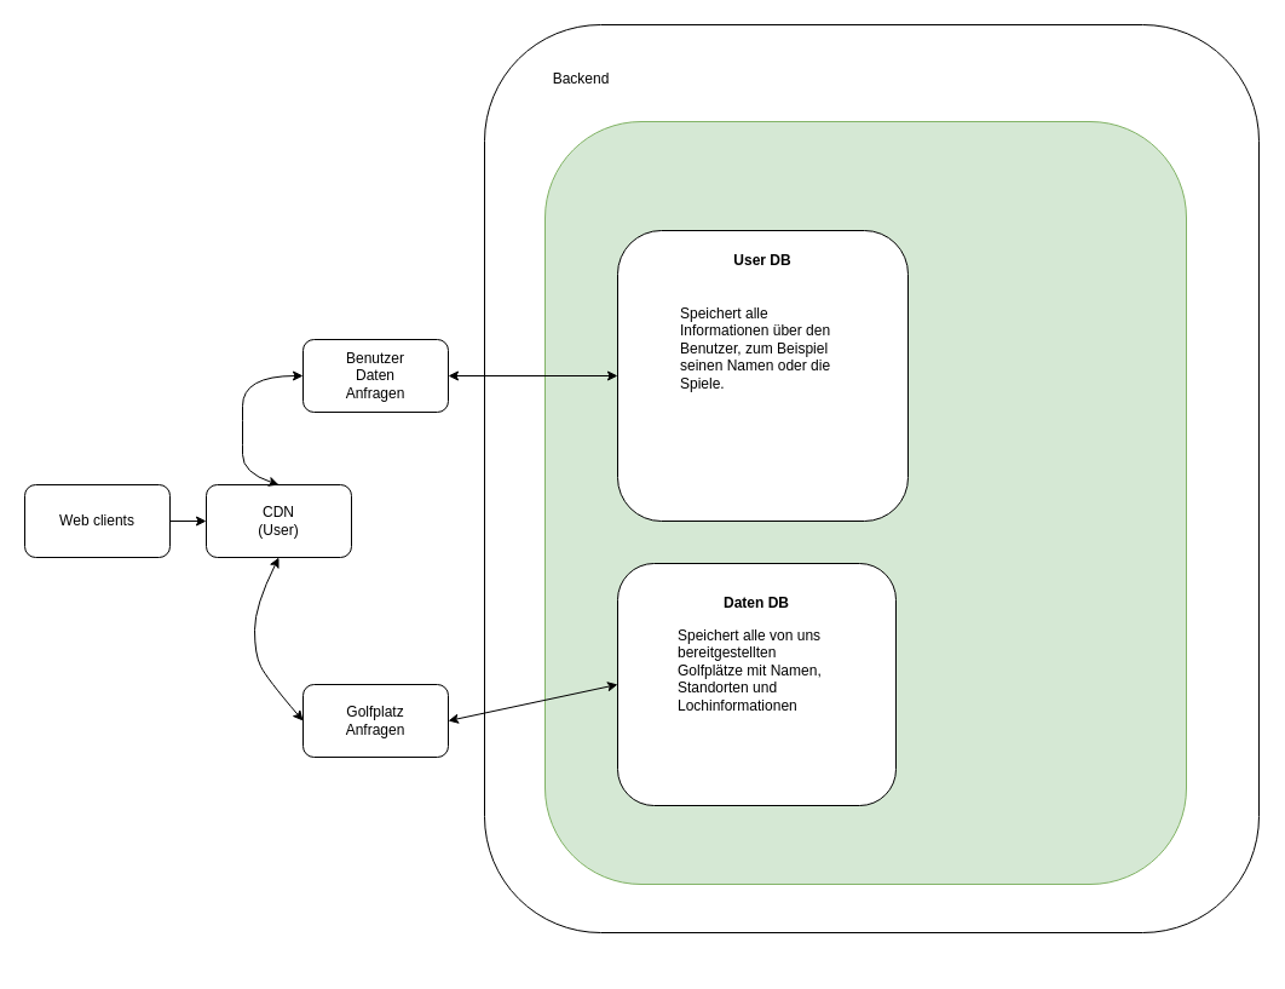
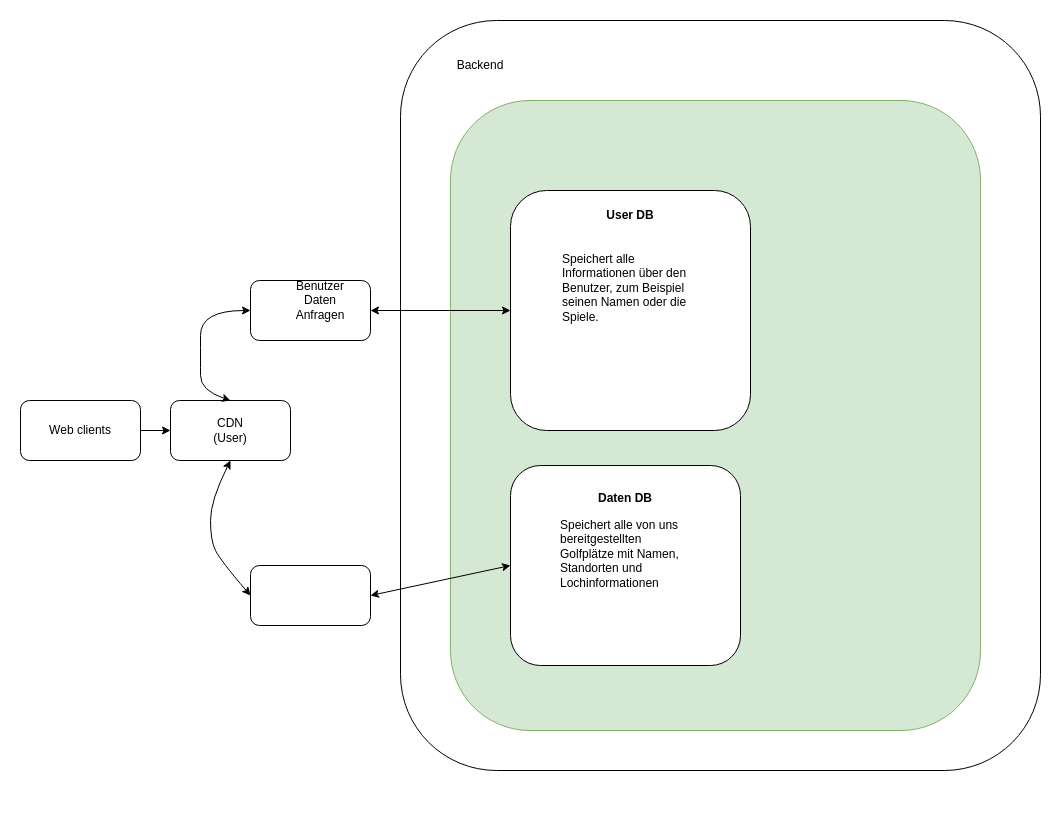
  <mxCell id="0" />
  <mxCell id="1" parent="0" />
  <mxCell id="2" value="" style="group" parent="1" vertex="1" connectable="0"><mxGeometry x="20" y="400" width="120" height="60" as="geometry" /></mxCell>
  <mxCell id="3" value="" style="rounded=1;whiteSpace=wrap;html=1;" parent="2" vertex="1"><mxGeometry width="120" height="60" as="geometry" /></mxCell>
  <mxCell id="4" value="Web clients" style="text;html=1;strokeColor=none;fillColor=none;align=center;verticalAlign=middle;whiteSpace=wrap;rounded=0;" parent="2" vertex="1"><mxGeometry x="25" y="15" width="70" height="30" as="geometry" /></mxCell>
  <mxCell id="5" value="" style="group" parent="1" vertex="1" connectable="0"><mxGeometry x="170" y="400" width="120" height="60" as="geometry" /></mxCell>
  <mxCell id="6" value="" style="rounded=1;whiteSpace=wrap;html=1;" parent="5" vertex="1"><mxGeometry width="120" height="60" as="geometry" /></mxCell>
  <mxCell id="7" value="CDN (User)" style="text;html=1;strokeColor=none;fillColor=none;align=center;verticalAlign=middle;whiteSpace=wrap;rounded=0;" parent="5" vertex="1"><mxGeometry x="30" y="15" width="60" height="30" as="geometry" /></mxCell>
  <mxCell id="8" value="" style="rounded=1;whiteSpace=wrap;html=1;" parent="1" vertex="1"><mxGeometry x="400" y="20" width="640" height="750" as="geometry" /></mxCell>
  <mxCell id="9" value="Backend" style="text;html=1;strokeColor=none;fillColor=none;align=center;verticalAlign=middle;whiteSpace=wrap;rounded=0;" parent="1" vertex="1"><mxGeometry x="450" y="50" width="60" height="30" as="geometry" /></mxCell>
  <mxCell id="10" value="" style="rounded=1;whiteSpace=wrap;html=1;fillColor=#d5e8d4;strokeColor=#82b366;" parent="1" vertex="1"><mxGeometry x="450" y="100" width="530" height="630" as="geometry" /></mxCell>
  <mxCell id="11" value="" style="group;strokeColor=none;" parent="1" vertex="1" connectable="0"><mxGeometry y="190" width="400" height="240" as="geometry" x="510" /></mxCell>
  <mxCell id="12" value="" style="rounded=1;whiteSpace=wrap;html=1;" parent="11" vertex="1"><mxGeometry width="240" height="240" as="geometry" /></mxCell>
  <mxCell id="13" value="User DB" style="text;html=1;strokeColor=none;fillColor=none;align=center;verticalAlign=middle;whiteSpace=wrap;rounded=0;fontStyle=1" parent="11" vertex="1"><mxGeometry x="90" y="10" width="60" height="30" as="geometry" /></mxCell>
  <mxCell id="14" value="Speichert alle Informationen über den Benutzer, zum Beispiel seinen Namen oder die Spiele." style="text;html=1;strokeColor=none;fillColor=none;align=left;verticalAlign=top;whiteSpace=wrap;rounded=0;" parent="11" vertex="1"><mxGeometry x="50" y="55" width="135" height="105" as="geometry" /></mxCell>
  <mxCell id="15" value="" style="group" parent="1" vertex="1" connectable="0"><mxGeometry y="465" width="230" height="200" as="geometry" x="510" /></mxCell>
  <mxCell id="16" value="" style="rounded=1;whiteSpace=wrap;html=1;" parent="15" vertex="1"><mxGeometry width="230.0" height="200" as="geometry" /></mxCell>
  <mxCell id="17" value="Daten DB" style="text;html=1;strokeColor=none;fillColor=none;align=center;verticalAlign=middle;whiteSpace=wrap;rounded=0;fontStyle=1" parent="15" vertex="1"><mxGeometry x="55.06" y="20.83" width="119.88" height="25" as="geometry" /></mxCell>
  <mxCell id="18" value="Speichert alle von uns bereitgestellten Golfplätze mit Namen, Standorten und Lochinformationen" style="text;html=1;strokeColor=none;fillColor=none;align=left;verticalAlign=top;whiteSpace=wrap;rounded=0;" parent="15" vertex="1"><mxGeometry x="47.5" y="45.83" width="135" height="114" as="geometry" /></mxCell>
  <mxCell id="19" value="" style="group" parent="1" vertex="1" connectable="0"><mxGeometry x="250" y="280" width="120" height="60" as="geometry" /></mxCell>
  <mxCell id="20" value="" style="rounded=1;whiteSpace=wrap;html=1;" parent="19" vertex="1"><mxGeometry width="120" height="60" as="geometry" /></mxCell>
- <mxCell id="21" value="Benutzer&lt;br&gt;Daten&lt;br&gt;Anfragen" style="text;html=1;strokeColor=none;fillColor=none;align=center;verticalAlign=middle;whiteSpace=wrap;rounded=0;" parent="19" vertex="1"><mxGeometry x="30" y="15" width="60" height="30" as="geometry" /></mxCell>
+ <mxCell id="21" value="Benutzer&lt;br&gt;Daten&lt;br&gt;Anfragen" style="text;html=1;strokeColor=none;fillColor=none;align=center;verticalAlign=middle;whiteSpace=wrap;rounded=0;" parent="19" vertex="1"><mxGeometry x="40" y="5" width="60" height="30" as="geometry" /></mxCell>
  <mxCell id="22" value="" style="group" parent="1" vertex="1" connectable="0"><mxGeometry x="250" y="565" width="120" height="230" as="geometry" /></mxCell>
  <mxCell id="23" value="" style="rounded=1;whiteSpace=wrap;html=1;" parent="22" vertex="1"><mxGeometry width="120" height="60" as="geometry" /></mxCell>
- <mxCell id="24" value="Golfplatz&lt;br&gt;Anfragen" style="text;html=1;strokeColor=none;fillColor=none;align=center;verticalAlign=middle;whiteSpace=wrap;rounded=0;" parent="22" vertex="1"><mxGeometry x="30" y="12.5" width="60" height="35" as="geometry" /></mxCell>
  <mxCell id="25" value="" style="endArrow=classic;html=1;rounded=0;exitX=1;exitY=0.5;exitDx=0;exitDy=0;entryX=0;entryY=0.5;entryDx=0;entryDy=0;" parent="1" source="3" target="6" edge="1"><mxGeometry width="50" height="50" relative="1" as="geometry"><mxPoint x="110" y="540" as="sourcePoint" /><mxPoint x="160" y="490" as="targetPoint" /></mxGeometry></mxCell>
  <mxCell id="26" value="" style="endArrow=classic;startArrow=classic;html=1;rounded=0;exitX=0.5;exitY=0;exitDx=0;exitDy=0;entryX=0;entryY=0.5;entryDx=0;entryDy=0;curved=1;" parent="1" source="6" target="20" edge="1"><mxGeometry width="50" height="50" relative="1" as="geometry"><mxPoint x="180" y="380" as="sourcePoint" /><mxPoint x="230" y="330" as="targetPoint" /><Array as="points"><mxPoint x="200" y="390" /><mxPoint x="200" y="360" /><mxPoint x="200" y="310" /></Array></mxGeometry></mxCell>
  <mxCell id="27" value="" style="endArrow=classic;startArrow=classic;html=1;rounded=0;exitX=0;exitY=0.5;exitDx=0;exitDy=0;entryX=0.5;entryY=1;entryDx=0;entryDy=0;curved=1;" parent="1" source="23" target="6" edge="1"><mxGeometry width="50" height="50" relative="1" as="geometry"><mxPoint x="170" y="540" as="sourcePoint" /><mxPoint x="220" y="480" as="targetPoint" /><Array as="points"><mxPoint x="220" y="560" /><mxPoint x="210" y="540" /><mxPoint x="210" y="500" /></Array></mxGeometry></mxCell>
  <mxCell id="28" value="" style="endArrow=classic;startArrow=classic;html=1;rounded=0;exitX=1;exitY=0.5;exitDx=0;exitDy=0;entryX=0;entryY=0.5;entryDx=0;entryDy=0;" parent="1" source="20" target="12" edge="1"><mxGeometry width="50" height="50" relative="1" as="geometry"><mxPoint x="330" y="140" as="sourcePoint" /><mxPoint x="380" y="90" as="targetPoint" /></mxGeometry></mxCell>
  <mxCell id="29" value="" style="endArrow=classic;startArrow=classic;html=1;rounded=0;entryX=1;entryY=0.5;entryDx=0;entryDy=0;exitX=0;exitY=0.5;exitDx=0;exitDy=0;" parent="1" source="16" target="23" edge="1"><mxGeometry width="50" height="50" relative="1" as="geometry"><mxPoint x="230" y="710" as="sourcePoint" /><mxPoint x="280" y="660" as="targetPoint" /></mxGeometry></mxCell>
